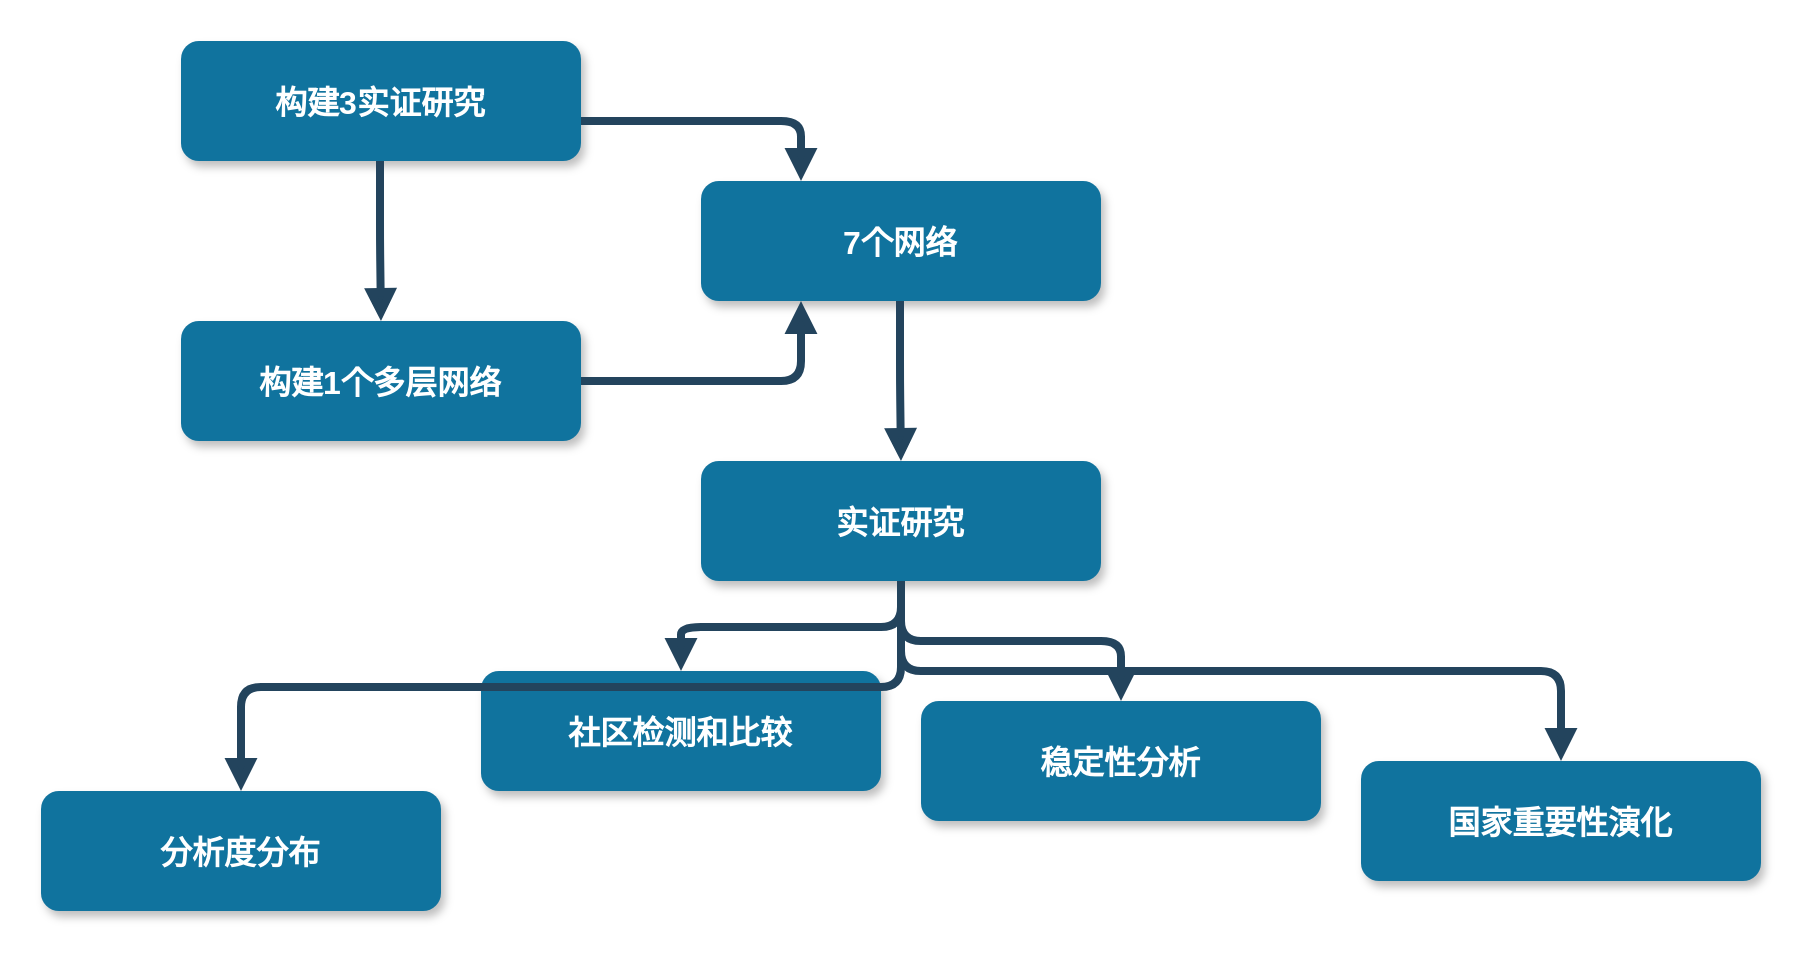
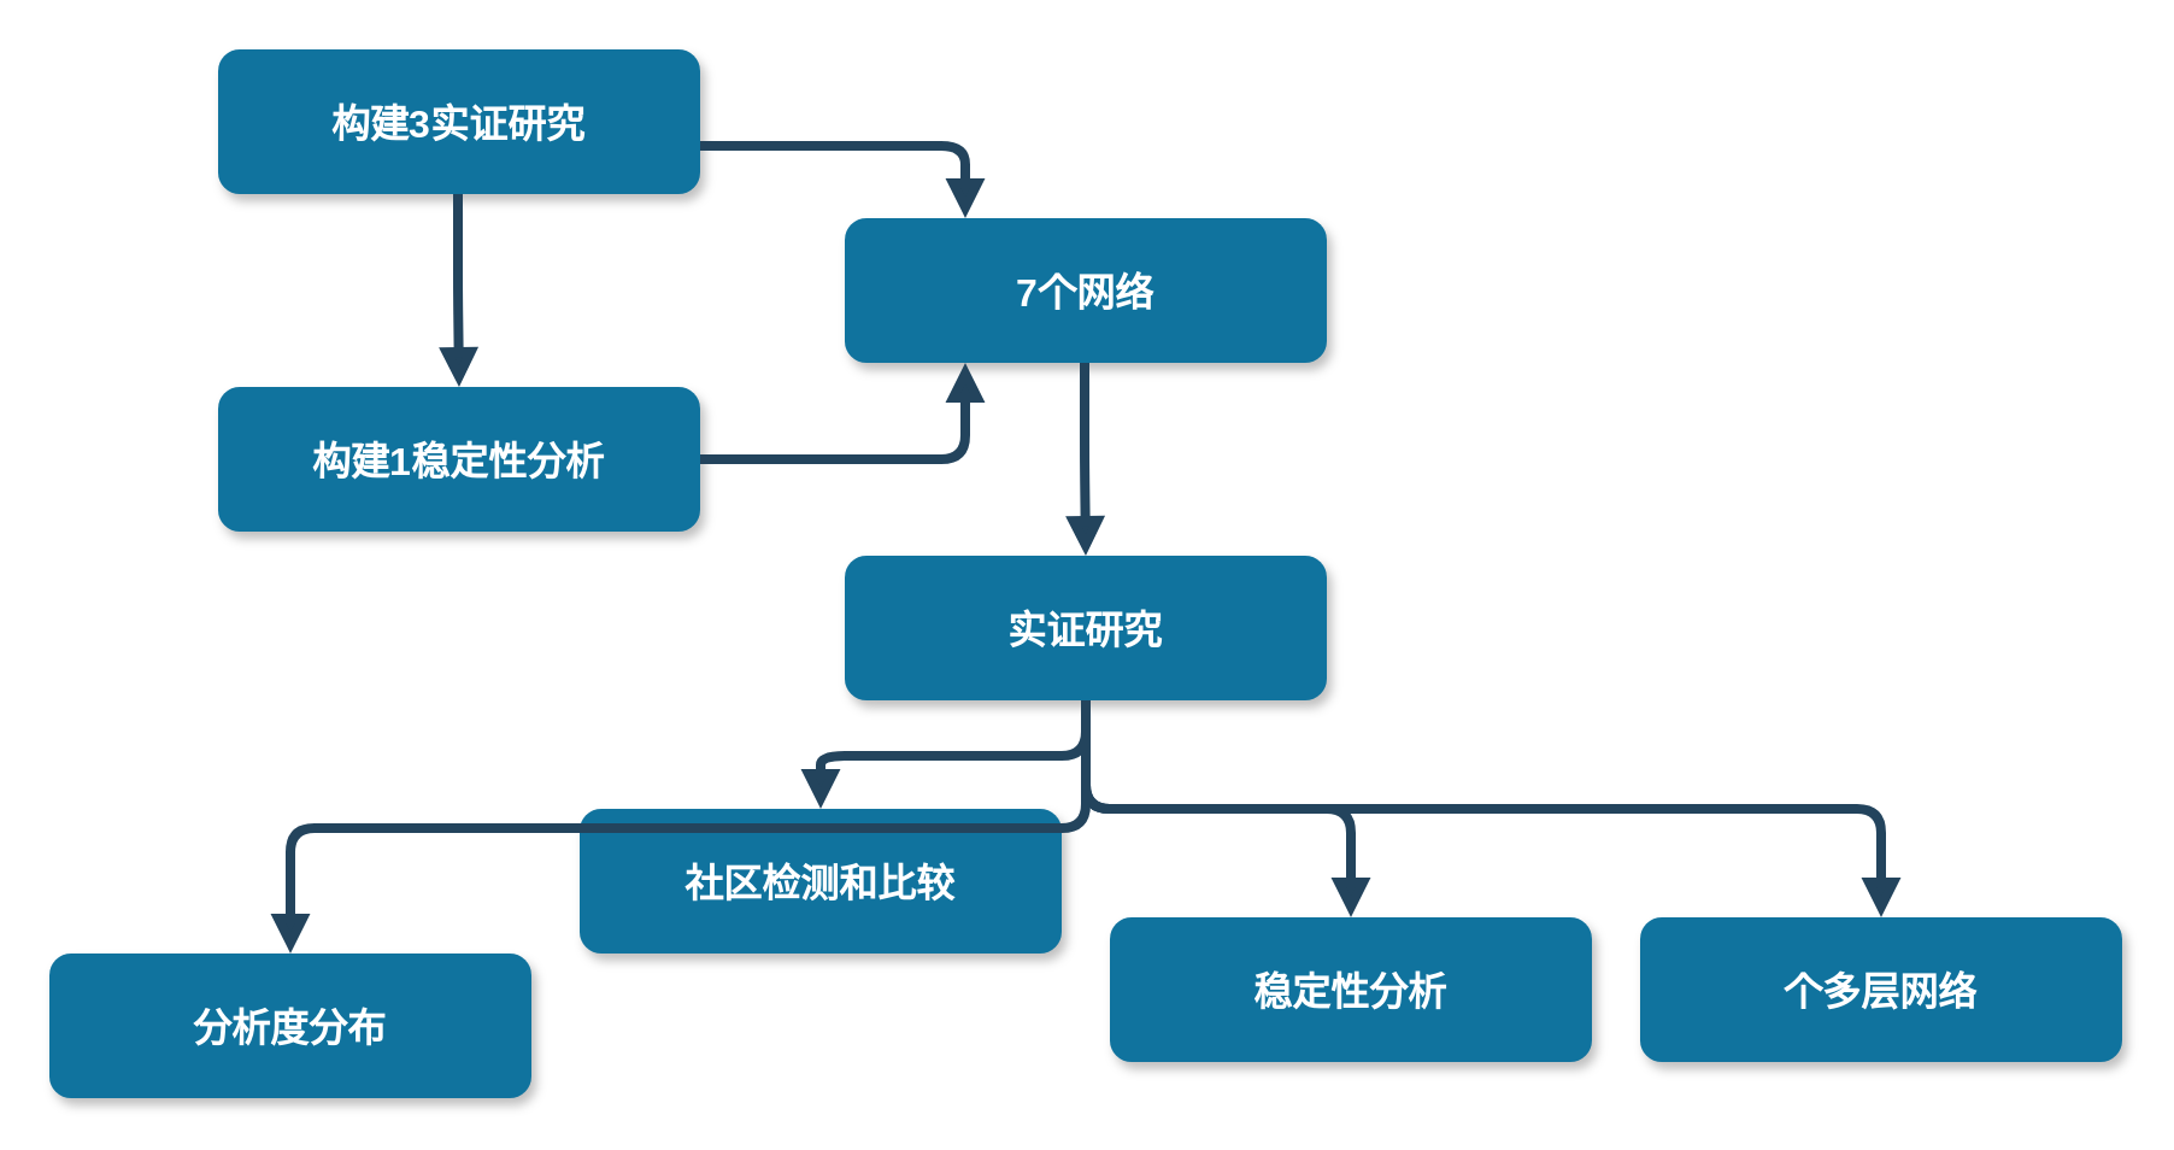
  <mxCell id="0" />
  <mxCell id="1" parent="0" />
- <mxCell id="2" value="构建1个多层网络" style="rounded=1;fillColor=#10739E;strokeColor=none;shadow=1;gradientColor=none;fontStyle=1;fontColor=#FFFFFF;fontSize=16;" parent="1" vertex="1"><mxGeometry x="90" y="160" width="200" height="60" as="geometry" /></mxCell>
- <mxCell id="3" value="国家重要性演化" style="rounded=1;fillColor=#10739E;strokeColor=none;shadow=1;gradientColor=none;fontStyle=1;fontColor=#FFFFFF;fontSize=16;" parent="1" vertex="1"><mxGeometry x="680" y="380" width="200" height="60" as="geometry" /></mxCell>
+ <mxCell id="2" value="构建1稳定性分析" style="rounded=1;fillColor=#10739E;strokeColor=none;shadow=1;gradientColor=none;fontStyle=1;fontColor=#FFFFFF;fontSize=16;" parent="1" vertex="1"><mxGeometry x="90" y="160" width="200" height="60" as="geometry" /></mxCell>
+ <mxCell id="3" value="个多层网络" style="rounded=1;fillColor=#10739E;strokeColor=none;shadow=1;gradientColor=none;fontStyle=1;fontColor=#FFFFFF;fontSize=16;" parent="1" vertex="1"><mxGeometry x="680" y="380" width="200" height="60" as="geometry" /></mxCell>
  <mxCell id="4" value="构建3实证研究" style="rounded=1;fillColor=#10739E;strokeColor=none;shadow=1;gradientColor=none;fontStyle=1;fontColor=#FFFFFF;fontSize=16;" vertex="1" parent="1"><mxGeometry x="90" y="20" width="200" height="60" as="geometry" /></mxCell>
  <mxCell id="5" value="" style="edgeStyle=elbowEdgeStyle;elbow=vertical;strokeWidth=4;endArrow=block;endFill=1;fontStyle=1;strokeColor=#23445D;entryX=0.5;entryY=0;entryDx=0;entryDy=0;" edge="1" parent="1" target="2"><mxGeometry x="19.5" width="100" height="100" as="geometry"><mxPoint x="189.5" y="80" as="sourcePoint" /><mxPoint x="190" y="110" as="targetPoint" /></mxGeometry></mxCell>
  <mxCell id="6" value="实证研究" style="rounded=1;fillColor=#10739E;strokeColor=none;shadow=1;gradientColor=none;fontStyle=1;fontColor=#FFFFFF;fontSize=16;" vertex="1" parent="1"><mxGeometry x="350" y="230" width="200" height="60" as="geometry" /></mxCell>
  <mxCell id="7" value="7个网络" style="rounded=1;fillColor=#10739E;strokeColor=none;shadow=1;gradientColor=none;fontStyle=1;fontColor=#FFFFFF;fontSize=16;" vertex="1" parent="1"><mxGeometry x="350" y="90" width="200" height="60" as="geometry" /></mxCell>
  <mxCell id="8" value="" style="edgeStyle=elbowEdgeStyle;elbow=vertical;strokeWidth=4;endArrow=block;endFill=1;fontStyle=1;strokeColor=#23445D;" edge="1" parent="1" target="7"><mxGeometry x="200" y="-130" width="100" height="100" as="geometry"><mxPoint x="290" y="60" as="sourcePoint" /><mxPoint x="500" y="120" as="targetPoint" /><Array as="points"><mxPoint x="400" y="60" /><mxPoint x="420" y="60" /><mxPoint x="450" y="60" /><mxPoint x="390" y="60" /><mxPoint x="400" y="50" /></Array></mxGeometry></mxCell>
  <mxCell id="9" value="" style="edgeStyle=elbowEdgeStyle;elbow=vertical;strokeWidth=4;endArrow=block;endFill=1;fontStyle=1;strokeColor=#23445D;" edge="1" parent="1"><mxGeometry x="190" y="-25" width="100" height="100" as="geometry"><mxPoint x="290" y="190" as="sourcePoint" /><mxPoint x="400" y="150" as="targetPoint" /><Array as="points"><mxPoint x="330" y="190" /><mxPoint x="370" y="250" /><mxPoint x="330" y="80" /><mxPoint x="400" y="150" /><mxPoint x="360" y="180" /><mxPoint x="390" y="120" /><mxPoint x="350" y="120" /><mxPoint x="300" y="120" /></Array></mxGeometry></mxCell>
  <mxCell id="10" value="" style="edgeStyle=elbowEdgeStyle;elbow=vertical;strokeWidth=4;endArrow=block;endFill=1;fontStyle=1;strokeColor=#23445D;entryX=0.5;entryY=0;entryDx=0;entryDy=0;" edge="1" parent="1"><mxGeometry x="279.5" y="70" width="100" height="100" as="geometry"><mxPoint x="449.5" y="150" as="sourcePoint" /><mxPoint x="450" y="230" as="targetPoint" /></mxGeometry></mxCell>
  <mxCell id="11" value="社区检测和比较" style="rounded=1;fillColor=#10739E;strokeColor=none;shadow=1;gradientColor=none;fontStyle=1;fontColor=#FFFFFF;fontSize=16;" vertex="1" parent="1"><mxGeometry x="240" y="335" width="200" height="60" as="geometry" /></mxCell>
  <mxCell id="12" value="分析度分布" style="rounded=1;fillColor=#10739E;strokeColor=none;shadow=1;gradientColor=none;fontStyle=1;fontColor=#FFFFFF;fontSize=16;" vertex="1" parent="1"><mxGeometry x="20" y="395" width="200" height="60" as="geometry" /></mxCell>
- <mxCell id="13" value="稳定性分析" style="rounded=1;fillColor=#10739E;strokeColor=none;shadow=1;gradientColor=none;fontStyle=1;fontColor=#FFFFFF;fontSize=16;" vertex="1" parent="1"><mxGeometry x="460" y="350" width="200" height="60" as="geometry" /></mxCell>
+ <mxCell id="13" value="稳定性分析" style="rounded=1;fillColor=#10739E;strokeColor=none;shadow=1;gradientColor=none;fontStyle=1;fontColor=#FFFFFF;fontSize=16;" vertex="1" parent="1"><mxGeometry x="460" y="380" width="200" height="60" as="geometry" /></mxCell>
  <mxCell id="14" value="" style="edgeStyle=elbowEdgeStyle;elbow=vertical;strokeWidth=4;endArrow=block;endFill=1;fontStyle=1;strokeColor=#23445D;entryX=0.5;entryY=0;entryDx=0;entryDy=0;" edge="1" parent="1" target="13"><mxGeometry x="280" y="210" width="100" height="100" as="geometry"><mxPoint x="450" y="290" as="sourcePoint" /><mxPoint x="560" y="360" as="targetPoint" /></mxGeometry></mxCell>
  <mxCell id="15" value="" style="edgeStyle=elbowEdgeStyle;elbow=vertical;strokeWidth=4;endArrow=block;endFill=1;fontStyle=1;strokeColor=#23445D;entryX=0.5;entryY=0;entryDx=0;entryDy=0;" edge="1" parent="1" target="11"><mxGeometry x="280" y="210" width="100" height="100" as="geometry"><mxPoint x="450" y="290" as="sourcePoint" /><mxPoint x="300" y="370" as="targetPoint" /></mxGeometry></mxCell>
  <mxCell id="16" value="" style="edgeStyle=elbowEdgeStyle;elbow=vertical;strokeWidth=4;endArrow=block;endFill=1;fontStyle=1;strokeColor=#23445D;entryX=0.5;entryY=0;entryDx=0;entryDy=0;" edge="1" parent="1" target="3"><mxGeometry x="280" y="210" width="100" height="100" as="geometry"><mxPoint x="450" y="290" as="sourcePoint" /><mxPoint x="600" y="380" as="targetPoint" /></mxGeometry></mxCell>
  <mxCell id="17" value="" style="edgeStyle=elbowEdgeStyle;elbow=vertical;strokeWidth=4;endArrow=block;endFill=1;fontStyle=1;strokeColor=#23445D;entryX=0.5;entryY=0;entryDx=0;entryDy=0;" edge="1" parent="1" target="12"><mxGeometry x="280" y="210" width="100" height="100" as="geometry"><mxPoint x="450" y="290" as="sourcePoint" /><mxPoint x="160" y="370" as="targetPoint" /></mxGeometry></mxCell>
